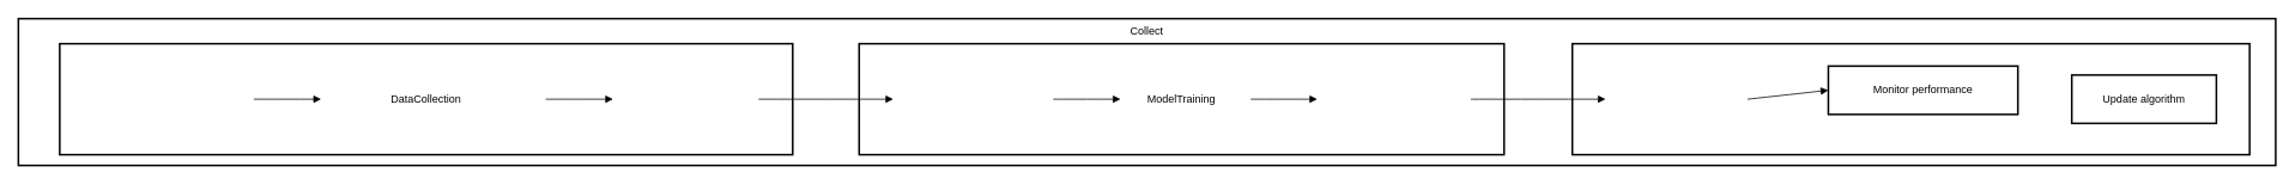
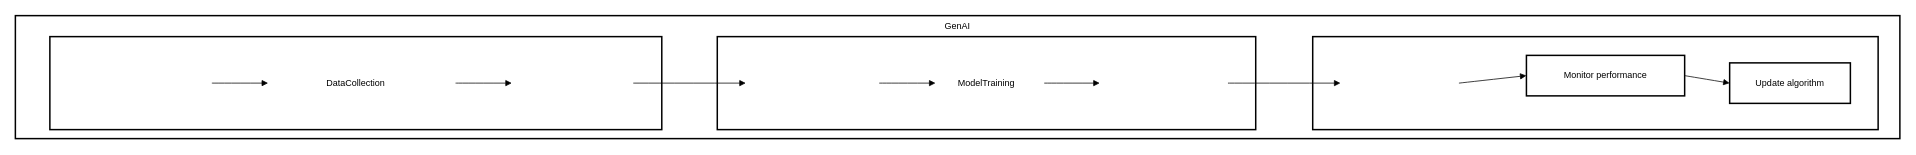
  <mxCell id="0" />
  <mxCell id="1" parent="0" />
- <mxCell id="2" value="Collect" style="whiteSpace=wrap;strokeWidth=2;verticalAlign=top;" vertex="1" parent="1"><mxGeometry x="20" y="20" width="2513" height="164" as="geometry" /></mxCell>
+ <mxCell id="2" value="GenAI" style="whiteSpace=wrap;strokeWidth=2;verticalAlign=top;" vertex="1" parent="1"><mxGeometry x="20" y="20" width="2513" height="164" as="geometry" /></mxCell>
  <mxCell id="3" value="Deploy model" style="whiteSpace=wrap;strokeWidth=2;" vertex="1" parent="2"><mxGeometry x="1767" y="63" width="158" height="54" as="geometry" /></mxCell>
  <mxCell id="4" value="ModelDeployment" style="whiteSpace=wrap;strokeWidth=2;" vertex="1" parent="2"><mxGeometry x="1730" y="28" width="754" height="124" as="geometry" /></mxCell>
  <mxCell id="5" value="Collect raw data" style="whiteSpace=wrap;strokeWidth=2;" vertex="1" parent="2"><mxGeometry x="83" y="63" width="179" height="54" as="geometry" /></mxCell>
  <mxCell id="6" value="Clean and preprocess data" style="whiteSpace=wrap;strokeWidth=2;" vertex="1" parent="2"><mxGeometry x="337" y="63" width="250" height="54" as="geometry" /></mxCell>
  <mxCell id="7" value="Annotate data" style="whiteSpace=wrap;strokeWidth=2;" vertex="1" parent="2"><mxGeometry x="662" y="63" width="162" height="54" as="geometry" /></mxCell>
  <mxCell id="8" value="Select algorithm" style="whiteSpace=wrap;strokeWidth=2;" vertex="1" parent="2"><mxGeometry x="974" y="63" width="178" height="54" as="geometry" /></mxCell>
  <mxCell id="9" value="Train model" style="whiteSpace=wrap;strokeWidth=2;" vertex="1" parent="2"><mxGeometry x="1227" y="63" width="145" height="54" as="geometry" /></mxCell>
  <mxCell id="10" value="Evaluate model" style="whiteSpace=wrap;strokeWidth=2;" vertex="1" parent="2"><mxGeometry x="1446" y="63" width="171" height="54" as="geometry" /></mxCell>
  <mxCell id="11" value="Monitor performance" style="whiteSpace=wrap;strokeWidth=2;" vertex="1" parent="2"><mxGeometry x="2015" y="53" width="211" height="54" as="geometry" /></mxCell>
  <mxCell id="12" value="Update algorithm" style="whiteSpace=wrap;strokeWidth=2;" vertex="1" parent="2"><mxGeometry x="2286" y="63" width="161" height="54" as="geometry" /></mxCell>
  <mxCell id="13" value="ModelTraining" style="whiteSpace=wrap;strokeWidth=2;" vertex="1" parent="2"><mxGeometry x="936" y="28" width="718" height="124" as="geometry" /></mxCell>
  <mxCell id="14" value="DataCollection" style="whiteSpace=wrap;strokeWidth=2;" vertex="1" parent="2"><mxGeometry x="46" y="28" width="816" height="124" as="geometry" /></mxCell>
  <mxCell id="15" value="" style="curved=1;startArrow=none;endArrow=block;exitX=1;exitY=0.5;entryX=0;entryY=0.5;" edge="1" parent="2" source="5" target="6"><mxGeometry relative="1" as="geometry"><Array as="points" /></mxGeometry></mxCell>
  <mxCell id="16" value="" style="curved=1;startArrow=none;endArrow=block;exitX=1;exitY=0.5;entryX=0;entryY=0.5;" edge="1" parent="2" source="6" target="7"><mxGeometry relative="1" as="geometry"><Array as="points" /></mxGeometry></mxCell>
  <mxCell id="17" value="" style="curved=1;startArrow=none;endArrow=block;exitX=1;exitY=0.5;entryX=0;entryY=0.5;" edge="1" parent="2" source="7" target="8"><mxGeometry relative="1" as="geometry"><Array as="points" /></mxGeometry></mxCell>
  <mxCell id="18" value="" style="curved=1;startArrow=none;endArrow=block;exitX=1;exitY=0.5;entryX=0;entryY=0.5;" edge="1" parent="2" source="8" target="9"><mxGeometry relative="1" as="geometry"><Array as="points" /></mxGeometry></mxCell>
  <mxCell id="19" value="" style="curved=1;startArrow=none;endArrow=block;exitX=1;exitY=0.5;entryX=0;entryY=0.5;" edge="1" parent="2" source="9" target="10"><mxGeometry relative="1" as="geometry"><Array as="points" /></mxGeometry></mxCell>
  <mxCell id="20" value="" style="curved=1;startArrow=none;endArrow=block;exitX=1;exitY=0.5;entryX=0;entryY=0.5;" edge="1" parent="2" source="10" target="3"><mxGeometry relative="1" as="geometry"><Array as="points" /></mxGeometry></mxCell>
  <mxCell id="21" value="" style="curved=1;startArrow=none;endArrow=block;exitX=1;exitY=0.5;entryX=0;entryY=0.5;" edge="1" parent="2" source="3" target="11"><mxGeometry relative="1" as="geometry"><Array as="points" /></mxGeometry></mxCell>
+ <mxCell id="22" value="" style="curved=1;startArrow=none;endArrow=block;exitX=1;exitY=0.5;entryX=0;entryY=0.5;" edge="1" parent="2" source="11" target="12"><mxGeometry relative="1" as="geometry"><Array as="points" /></mxGeometry></mxCell>
